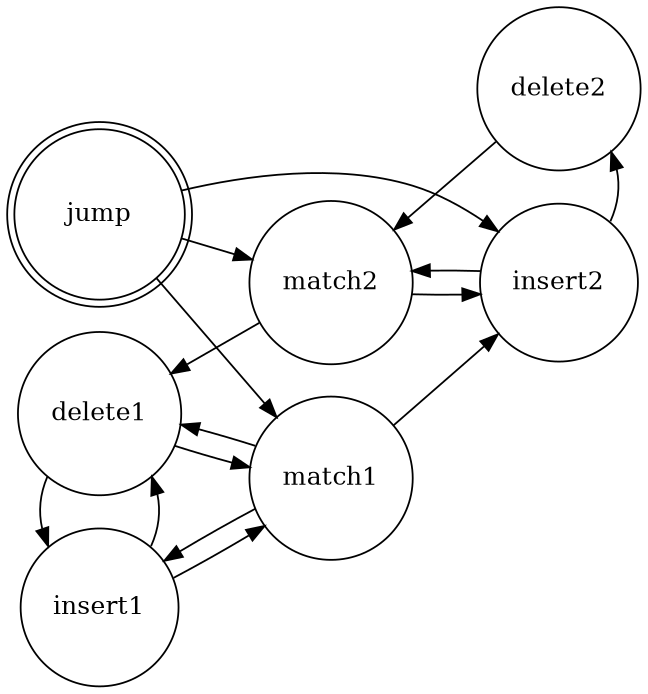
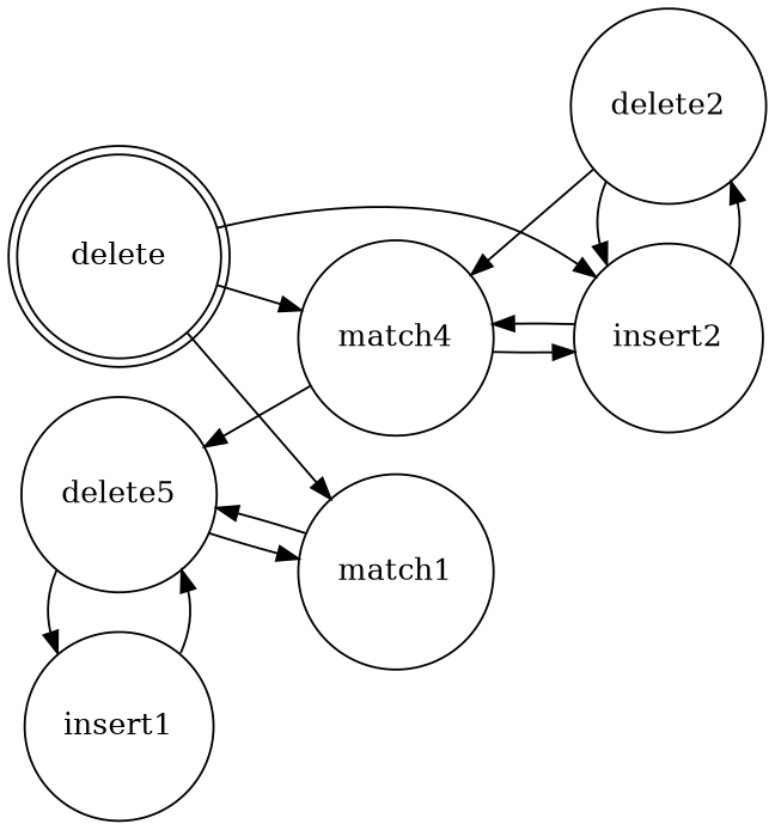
  digraph {
    rankdir=LR
    node [shape=circle]
    insert1
-   delete1
+   delete1 [label=delete5]
    insert2
    delete2
    match1
-   match2
-   jump [shape=doublecircle]
+   match2 [label=match4]
+   jump [shape=doublecircle label=delete]
    subgraph sub_1 {
      rank=min
      insert1
      delete1
    }
    subgraph sub_2 {
      rank=max
      insert2
      delete2
    }
    insert1 -> delete1
-   insert1 -> match1
    delete1 -> insert1
    delete1 -> match1
    insert2 -> delete2
    insert2 -> match2
-   match1 -> insert2
+   delete2 -> insert2
    delete2 -> match2
-   match1 -> insert1
    match1 -> delete1
    match2 -> delete1
    match2 -> insert2
    jump -> insert2
    jump -> match1
    jump -> match2
  }
